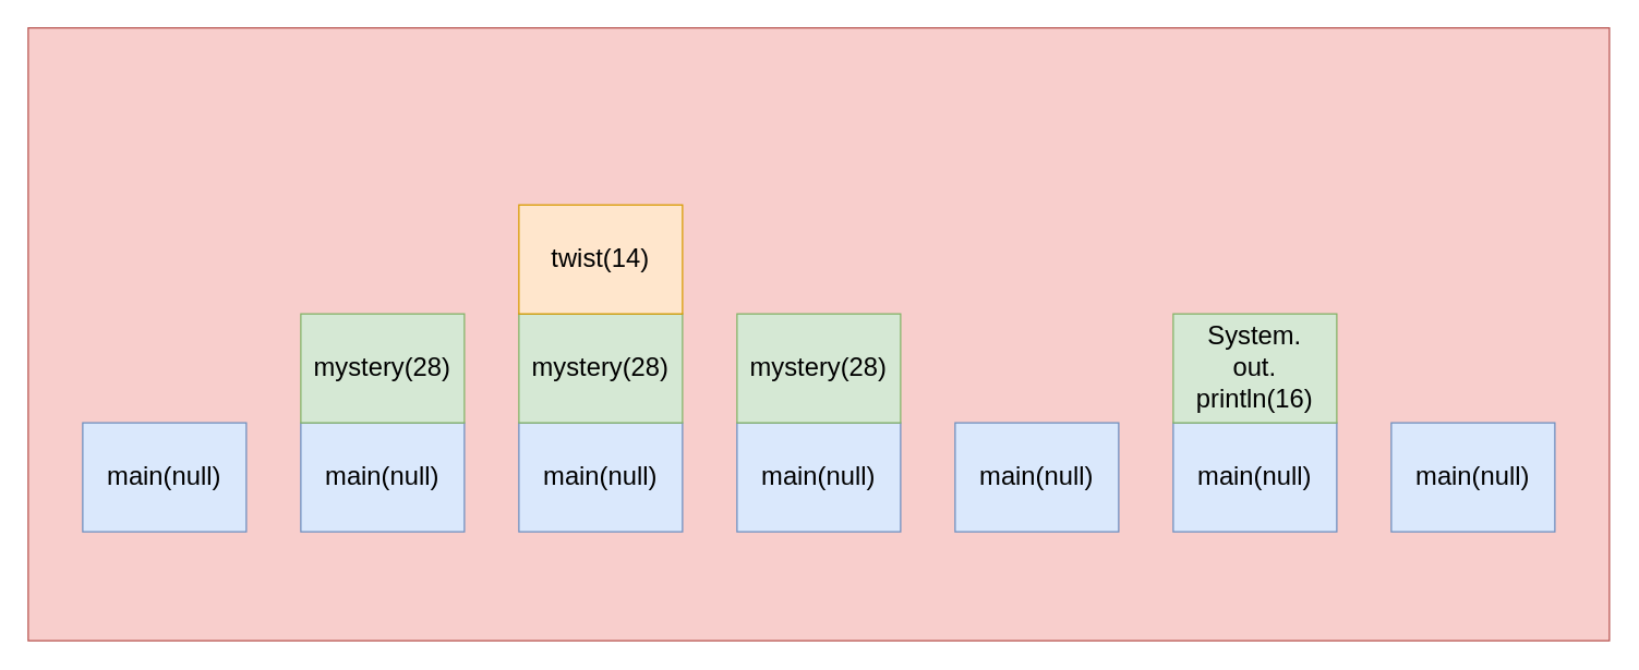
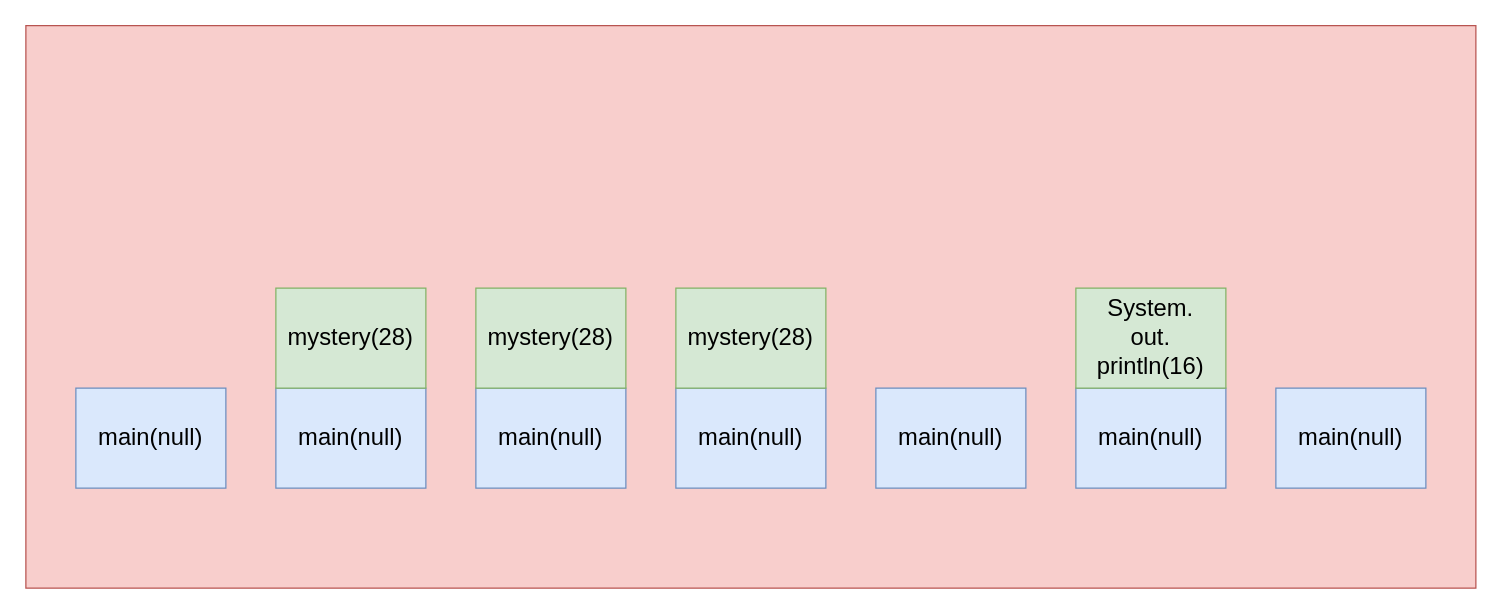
  <mxCell id="0" />
  <mxCell id="1" parent="0" />
  <mxCell id="2" value="" style="rounded=0;whiteSpace=wrap;html=1;fillColor=#f8cecc;strokeColor=#b85450;fontSize=19;" vertex="1" parent="1"><mxGeometry y="20" width="1160" height="450" as="geometry" x="20" /></mxCell>
  <mxCell id="3" value="" style="group;fontSize=19;" vertex="1" connectable="0" parent="1"><mxGeometry x="60" y="150" width="1080" height="240" as="geometry" /></mxCell>
  <mxCell id="4" value="main(null)" style="rounded=0;whiteSpace=wrap;html=1;fillColor=#dae8fc;strokeColor=#6c8ebf;fontSize=19;" vertex="1" parent="3"><mxGeometry y="160" width="120" height="80" as="geometry" /></mxCell>
  <mxCell id="5" value="main(null)" style="rounded=0;whiteSpace=wrap;html=1;fillColor=#dae8fc;strokeColor=#6c8ebf;fontSize=19;" vertex="1" parent="3"><mxGeometry x="160" y="160" width="120" height="80" as="geometry" /></mxCell>
  <mxCell id="6" value="mystery(28)" style="rounded=0;whiteSpace=wrap;html=1;fillColor=#d5e8d4;strokeColor=#82b366;fontSize=19;" vertex="1" parent="3"><mxGeometry x="160" y="80" width="120" height="80" as="geometry" /></mxCell>
  <mxCell id="7" value="main(null)" style="rounded=0;whiteSpace=wrap;html=1;fillColor=#dae8fc;strokeColor=#6c8ebf;fontSize=19;" vertex="1" parent="3"><mxGeometry x="320" y="160" width="120" height="80" as="geometry" /></mxCell>
  <mxCell id="8" value="mystery(28)" style="rounded=0;whiteSpace=wrap;html=1;fillColor=#d5e8d4;strokeColor=#82b366;fontSize=19;" vertex="1" parent="3"><mxGeometry x="320" y="80" width="120" height="80" as="geometry" /></mxCell>
- <mxCell id="9" value="twist(14)" style="rounded=0;whiteSpace=wrap;html=1;fillColor=#ffe6cc;strokeColor=#d79b00;fontSize=19;" vertex="1" parent="3"><mxGeometry x="320" width="120" height="80" as="geometry" /></mxCell>
  <mxCell id="10" value="main(null)" style="rounded=0;whiteSpace=wrap;html=1;fillColor=#dae8fc;strokeColor=#6c8ebf;fontSize=19;" vertex="1" parent="3"><mxGeometry x="480" y="160" width="120" height="80" as="geometry" /></mxCell>
  <mxCell id="11" value="mystery(28)" style="rounded=0;whiteSpace=wrap;html=1;fillColor=#d5e8d4;strokeColor=#82b366;fontSize=19;" vertex="1" parent="3"><mxGeometry x="480" y="80" width="120" height="80" as="geometry" /></mxCell>
  <mxCell id="12" value="main(null)" style="rounded=0;whiteSpace=wrap;html=1;fillColor=#dae8fc;strokeColor=#6c8ebf;fontSize=19;" vertex="1" parent="3"><mxGeometry x="640" y="160" width="120" height="80" as="geometry" /></mxCell>
  <mxCell id="13" value="main(null)" style="rounded=0;whiteSpace=wrap;html=1;fillColor=#dae8fc;strokeColor=#6c8ebf;fontSize=19;" vertex="1" parent="3"><mxGeometry x="800" y="160" width="120" height="80" as="geometry" /></mxCell>
  <mxCell id="14" value="System.&lt;div&gt;out.&lt;/div&gt;&lt;div&gt;println(16)&lt;/div&gt;" style="rounded=0;whiteSpace=wrap;html=1;fillColor=#d5e8d4;strokeColor=#82b366;fontSize=19;" vertex="1" parent="3"><mxGeometry x="800" y="80" width="120" height="80" as="geometry" /></mxCell>
  <mxCell id="15" value="main(null)" style="rounded=0;whiteSpace=wrap;html=1;fillColor=#dae8fc;strokeColor=#6c8ebf;fontSize=19;" vertex="1" parent="3"><mxGeometry x="960" y="160" width="120" height="80" as="geometry" /></mxCell>
